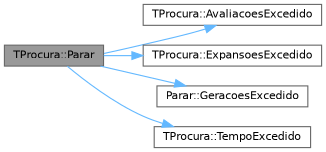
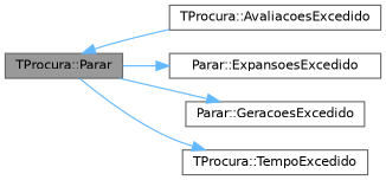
  digraph {
    rankdir=LR
    node [color=grey40 fillcolor=white fontname=Helvetica fontsize=10 shape=box style=filled]
    edge [color=steelblue1 fontname=Helvetica fontsize=10 labelfontname=Helvetica labelfontsize=10 style=solid]
    n1 [color=gray40 fillcolor=grey60 fontcolor=black height=0.2 label="TProcura::Parar" width=0.4]
    n2 [height=0.2 label="TProcura::AvaliacoesExcedido" width=0.4]
-   n3 [height=0.2 label="TProcura::ExpansoesExcedido" width=0.4]
+   n3 [height=0.2 label="Parar::ExpansoesExcedido" width=0.4]
    n4 [height=0.2 label="Parar::GeracoesExcedido" width=0.4]
    n5 [height=0.2 label="TProcura::TempoExcedido" width=0.4]
-   n1 -> n2
+   n2 -> n1
    n1 -> n3
    n1 -> n4
    n1 -> n5
  }
